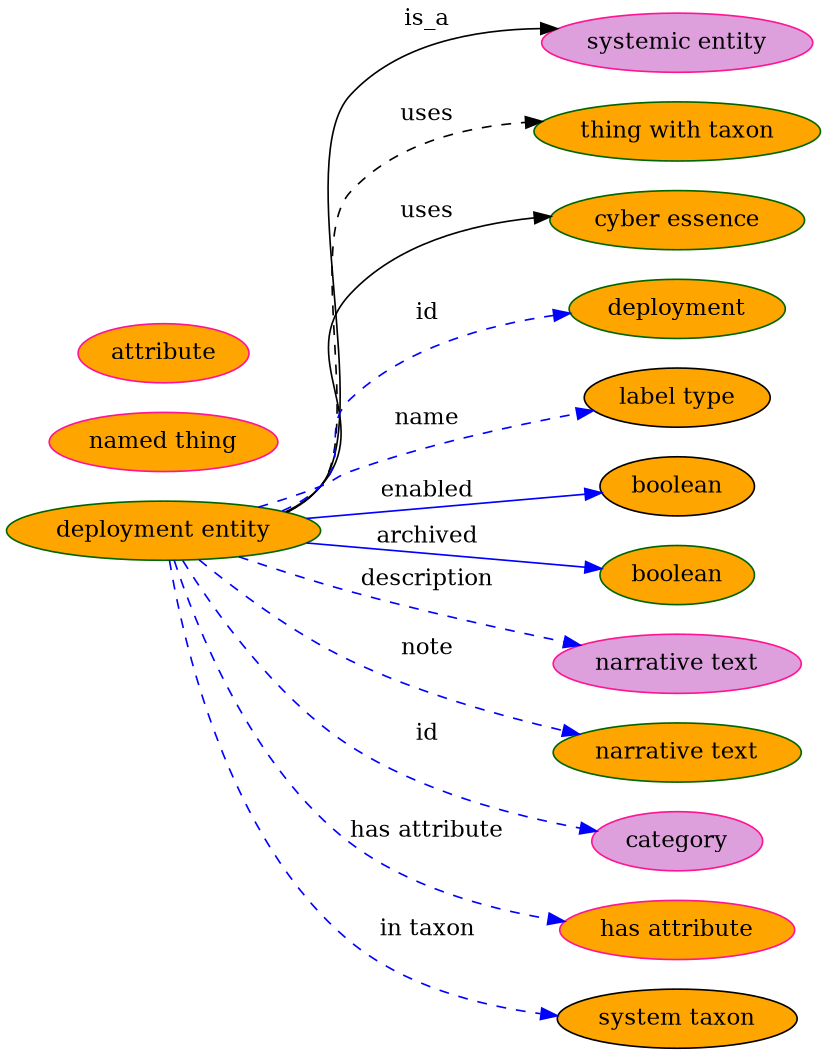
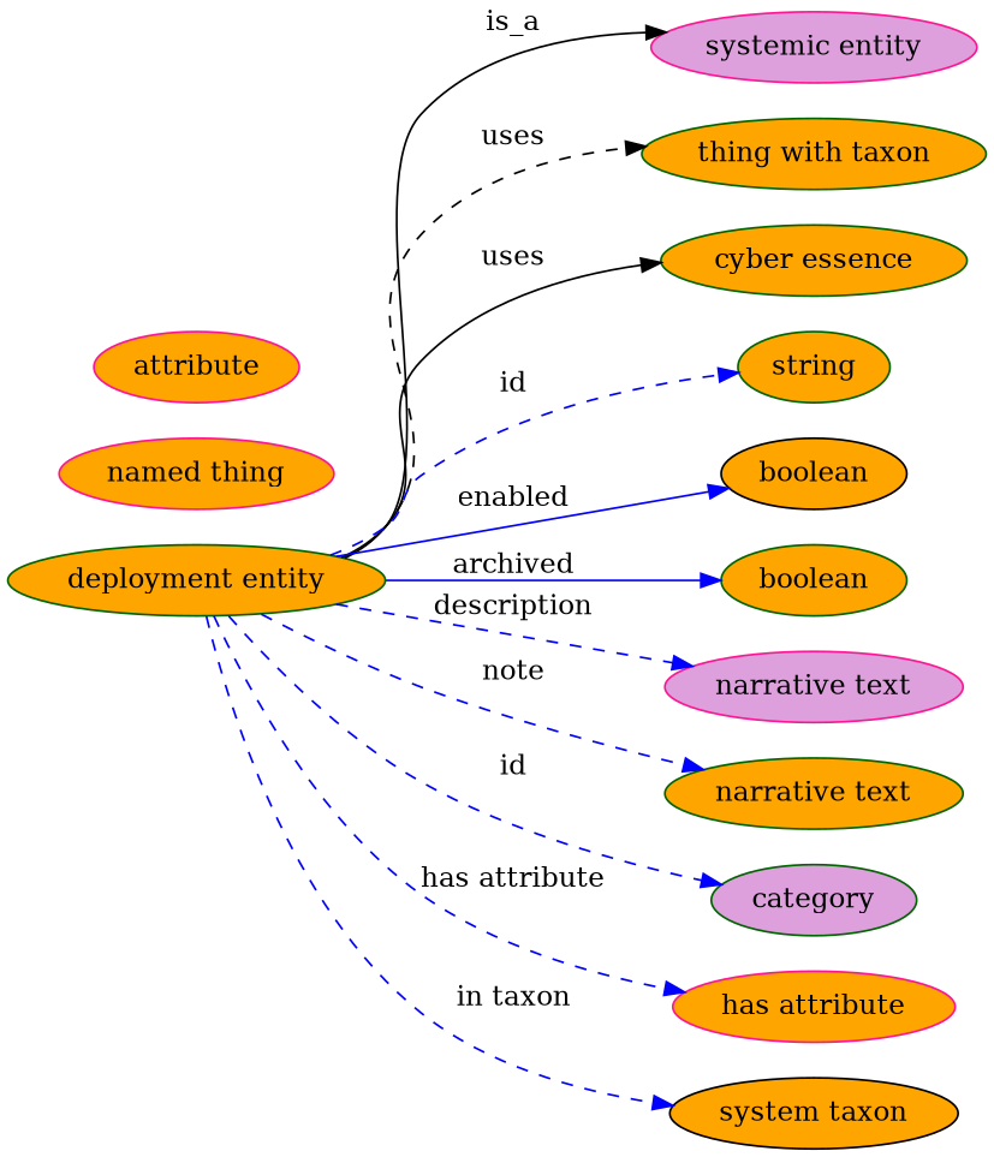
  digraph {
    rankdir=LR
    node [color=darkgreen fillcolor=orange style=filled]
    edge [style=dashed color=blue]
    n1 [height=0.5 label="deployment entity" width=2.6539]
    "systemic entity" [color=deeppink fillcolor=plum height=0.5 width=2.2929]
    "thing with taxon" [height=0.5 width=2.4192]
    "cyber essence" [height=0.5 width=2.1484]
-   n5 [height=0.5 label=deployment width=1.0652]
-   n6 [color=black height=0.5 label="label type" width=1.5707]
+   n5 [height=0.5 label=string width=1.0652]
    n7 [color=black height=0.5 label=boolean width=1.2999]
    n8 [height=0.5 label=boolean width=1.2999]
    n9 [color=deeppink fillcolor=plum height=0.5 label="narrative text" width=2.0943]
    n10 [height=0.5 label="narrative text" width=2.0943]
-   category [color=deeppink fillcolor=plum height=0.5 width=1.4443]
+   category [fillcolor=plum height=0.5 width=1.4443]
    "has attribute" [color=deeppink height=0.5 width=1.9859]
    n13 [color=black height=0.5 label="system taxon" width=2.022]
    n14 [color=deeppink height=0.5 label="named thing" width=1.9318]
    n15 [color=deeppink height=0.5 label=attribute width=1.4443]
    n1 -> "systemic entity" [label=is_a style=solid color=""]
    n1 -> "thing with taxon" [label=uses color=""]
    n1 -> "cyber essence" [label=uses style=solid color=""]
    n1 -> n5 [label=id]
-   n1 -> n6 [label=name]
    n1 -> n7 [label=enabled style=solid]
    n1 -> n8 [label=archived style=solid]
    n1 -> n9 [label=description]
    n1 -> n10 [label=note]
    n1 -> category [label=id]
    n1 -> "has attribute" [label="has attribute"]
    n1 -> n13 [label="in taxon"]
  }
